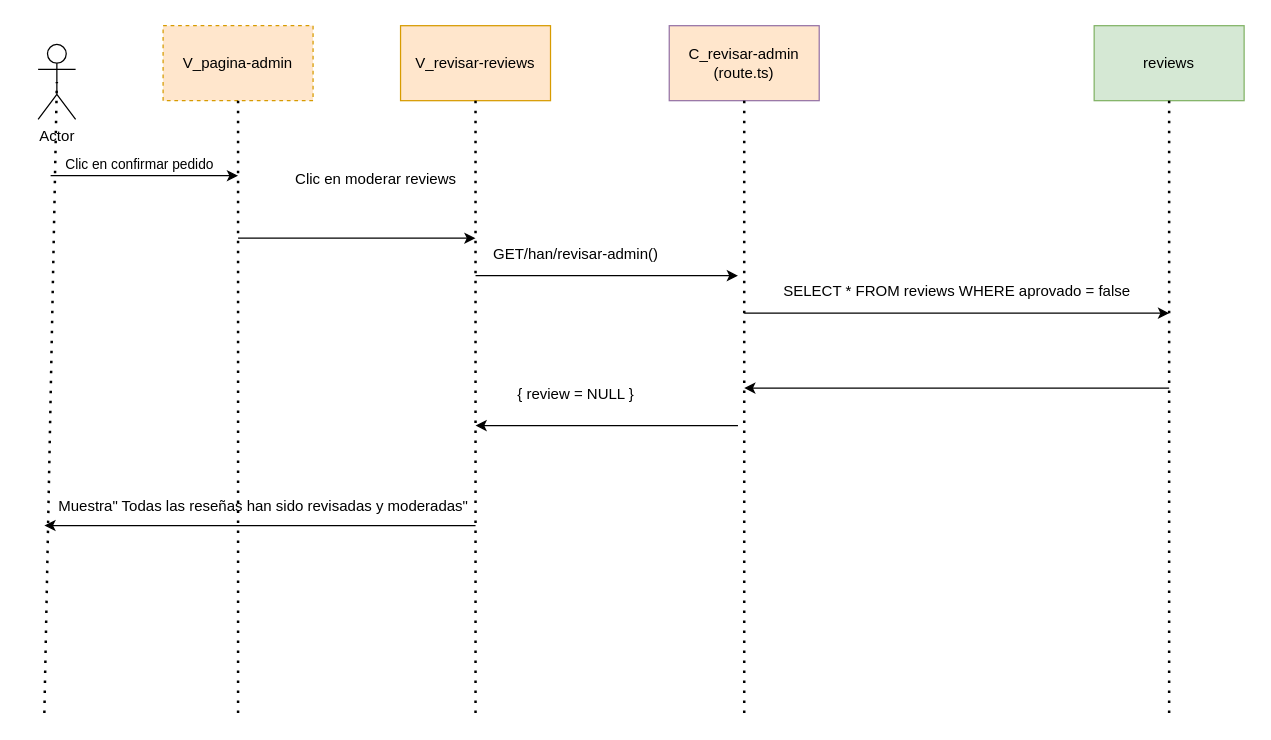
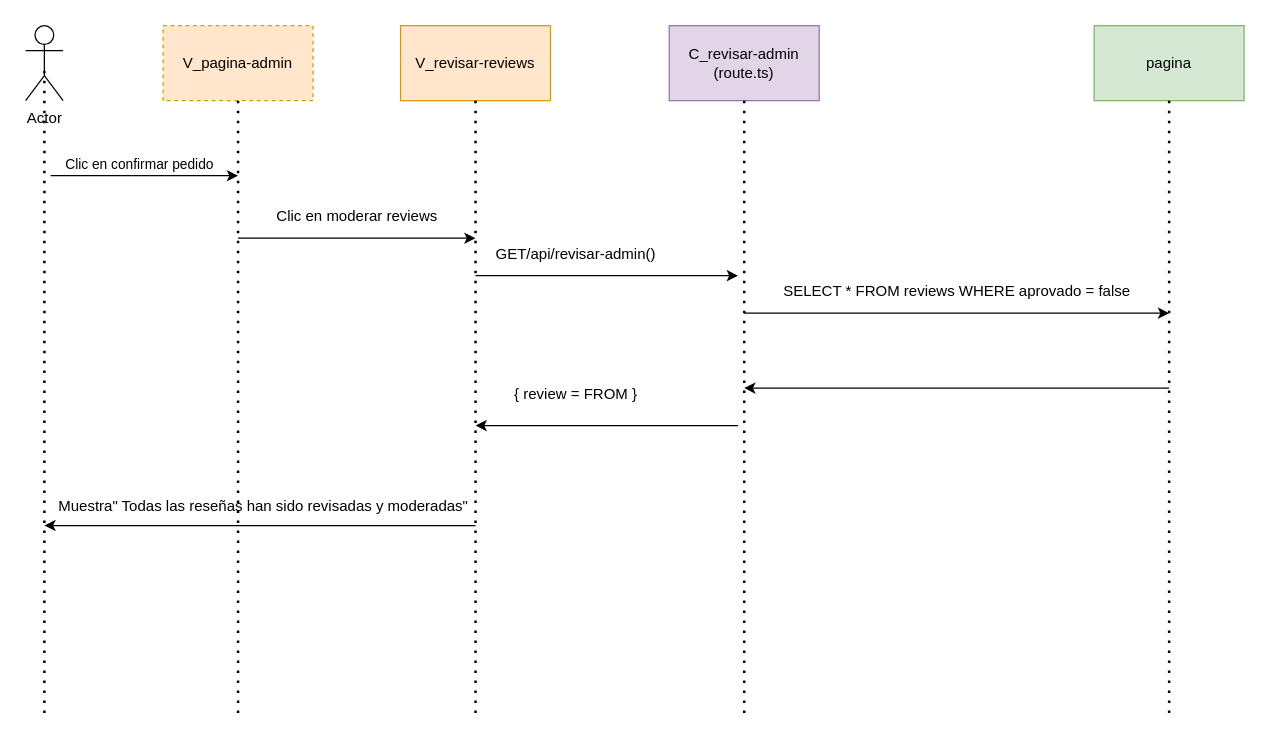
  <mxCell id="0" />
  <mxCell id="1" parent="0" />
  <mxCell id="2" value="V_pagina-admin" style="rounded=0;whiteSpace=wrap;html=1;fillColor=#ffe6cc;strokeColor=#d79b00;dashed=1;" vertex="1" parent="1"><mxGeometry x="130" y="20" width="120" height="60" as="geometry" /></mxCell>
- <mxCell id="3" value="&lt;div&gt;C_revisar-admin&lt;/div&gt;&lt;div&gt;(route.ts)&lt;/div&gt;" style="rounded=0;whiteSpace=wrap;html=1;fillColor=#ffe6cc;strokeColor=#9673a6;" vertex="1" parent="1"><mxGeometry x="535" y="20" width="120" height="60" as="geometry" /></mxCell>
- <mxCell id="4" value="reviews" style="rounded=0;whiteSpace=wrap;html=1;fillColor=#d5e8d4;strokeColor=#82b366;" vertex="1" parent="1"><mxGeometry x="875" y="20" width="120" height="60" as="geometry" /></mxCell>
- <mxCell id="5" value="Actor" style="shape=umlActor;verticalLabelPosition=bottom;verticalAlign=top;html=1;outlineConnect=0;" vertex="1" parent="1"><mxGeometry x="30" y="35" width="30" height="60" as="geometry" /></mxCell>
+ <mxCell id="3" value="&lt;div&gt;C_revisar-admin&lt;/div&gt;&lt;div&gt;(route.ts)&lt;/div&gt;" style="rounded=0;whiteSpace=wrap;html=1;fillColor=#e1d5e7;strokeColor=#9673a6;" vertex="1" parent="1"><mxGeometry x="535" y="20" width="120" height="60" as="geometry" /></mxCell>
+ <mxCell id="4" value="pagina" style="rounded=0;whiteSpace=wrap;html=1;fillColor=#d5e8d4;strokeColor=#82b366;" vertex="1" parent="1"><mxGeometry x="875" y="20" width="120" height="60" as="geometry" /></mxCell>
+ <mxCell id="5" value="Actor" style="shape=umlActor;verticalLabelPosition=bottom;verticalAlign=top;html=1;outlineConnect=0;" vertex="1" parent="1"><mxGeometry x="20" y="20" width="30" height="60" as="geometry" /></mxCell>
  <mxCell id="6" style="edgeStyle=orthogonalEdgeStyle;rounded=0;orthogonalLoop=1;jettySize=auto;html=1;exitX=0.5;exitY=1;exitDx=0;exitDy=0;" edge="1" parent="1" source="2" target="2"><mxGeometry relative="1" as="geometry" /></mxCell>
  <mxCell id="7" value="" style="endArrow=none;dashed=1;html=1;dashPattern=1 3;strokeWidth=2;rounded=0;entryX=0.5;entryY=0.5;entryDx=0;entryDy=0;entryPerimeter=0;" edge="1" parent="1" target="5"><mxGeometry width="50" height="50" relative="1" as="geometry"><mxPoint x="35" y="570" as="sourcePoint" /><mxPoint x="57" y="150" as="targetPoint" /></mxGeometry></mxCell>
  <mxCell id="8" value="" style="endArrow=none;dashed=1;html=1;dashPattern=1 3;strokeWidth=2;rounded=0;entryX=0.5;entryY=1;entryDx=0;entryDy=0;" edge="1" parent="1" target="3"><mxGeometry width="50" height="50" relative="1" as="geometry"><mxPoint x="595" y="570" as="sourcePoint" /><mxPoint x="835" y="350" as="targetPoint" /></mxGeometry></mxCell>
  <mxCell id="9" value="" style="endArrow=none;dashed=1;html=1;dashPattern=1 3;strokeWidth=2;rounded=0;entryX=0.5;entryY=1;entryDx=0;entryDy=0;" edge="1" parent="1" target="4"><mxGeometry width="50" height="50" relative="1" as="geometry"><mxPoint x="935" y="570" as="sourcePoint" /><mxPoint x="1005" y="350" as="targetPoint" /></mxGeometry></mxCell>
  <mxCell id="10" value="" style="endArrow=classic;html=1;rounded=0;" edge="1" parent="1"><mxGeometry width="50" height="50" relative="1" as="geometry"><mxPoint x="40" y="140" as="sourcePoint" /><mxPoint x="190" y="140" as="targetPoint" /></mxGeometry></mxCell>
  <mxCell id="11" value="Clic en confirmar pedido" style="edgeLabel;html=1;align=center;verticalAlign=middle;resizable=0;points=[];" connectable="0" vertex="1" parent="10"><mxGeometry x="-0.176" y="4" relative="1" as="geometry"><mxPoint x="8" y="-6" as="offset" /></mxGeometry></mxCell>
  <mxCell id="12" value="" style="endArrow=classic;html=1;rounded=0;" edge="1" parent="1"><mxGeometry width="50" height="50" relative="1" as="geometry"><mxPoint x="190" y="190" as="sourcePoint" /><mxPoint x="380" y="190" as="targetPoint" /></mxGeometry></mxCell>
- <mxCell id="13" value="Clic en moderar reviews" style="text;html=1;align=center;verticalAlign=middle;resizable=0;points=[];autosize=1;strokeColor=none;fillColor=none;" vertex="1" parent="1"><mxGeometry x="225" y="128" width="150" height="30" as="geometry" /></mxCell>
+ <mxCell id="13" value="Clic en moderar reviews" style="text;html=1;align=center;verticalAlign=middle;resizable=0;points=[];autosize=1;strokeColor=none;fillColor=none;" vertex="1" parent="1"><mxGeometry x="210" y="158" width="150" height="30" as="geometry" /></mxCell>
  <mxCell id="14" value="V_revisar-reviews" style="rounded=0;whiteSpace=wrap;html=1;fillColor=#ffe6cc;strokeColor=#d79b00;" vertex="1" parent="1"><mxGeometry x="320" y="20" width="120" height="60" as="geometry" /></mxCell>
  <mxCell id="15" value="" style="endArrow=none;dashed=1;html=1;dashPattern=1 3;strokeWidth=2;rounded=0;entryX=0.5;entryY=1;entryDx=0;entryDy=0;" edge="1" parent="1" target="14"><mxGeometry width="50" height="50" relative="1" as="geometry"><mxPoint x="380" y="570" as="sourcePoint" /><mxPoint x="410" y="220" as="targetPoint" /></mxGeometry></mxCell>
  <mxCell id="16" value="" style="endArrow=classic;html=1;rounded=0;" edge="1" parent="1"><mxGeometry width="50" height="50" relative="1" as="geometry"><mxPoint x="380" y="220" as="sourcePoint" /><mxPoint x="590" y="220" as="targetPoint" /></mxGeometry></mxCell>
- <mxCell id="17" value="GET/han/revisar-admin()" style="text;html=1;align=center;verticalAlign=middle;resizable=0;points=[];autosize=1;strokeColor=none;fillColor=none;" vertex="1" parent="1"><mxGeometry x="385" y="188" width="150" height="30" as="geometry" /></mxCell>
+ <mxCell id="17" value="GET/api/revisar-admin()" style="text;html=1;align=center;verticalAlign=middle;resizable=0;points=[];autosize=1;strokeColor=none;fillColor=none;" vertex="1" parent="1"><mxGeometry x="385" y="188" width="150" height="30" as="geometry" /></mxCell>
  <mxCell id="18" value="" style="endArrow=classic;html=1;rounded=0;" edge="1" parent="1"><mxGeometry width="50" height="50" relative="1" as="geometry"><mxPoint x="595" y="250" as="sourcePoint" /><mxPoint x="935" y="250" as="targetPoint" /></mxGeometry></mxCell>
  <mxCell id="19" value="SELECT * FROM reviews WHERE aprovado = false" style="text;html=1;align=center;verticalAlign=middle;resizable=0;points=[];autosize=1;strokeColor=none;fillColor=none;" vertex="1" parent="1"><mxGeometry x="615" y="218" width="300" height="30" as="geometry" /></mxCell>
  <mxCell id="20" value="" style="endArrow=classic;html=1;rounded=0;" edge="1" parent="1"><mxGeometry width="50" height="50" relative="1" as="geometry"><mxPoint x="935" y="310" as="sourcePoint" /><mxPoint x="595" y="310" as="targetPoint" /></mxGeometry></mxCell>
  <mxCell id="21" value="" style="endArrow=classic;html=1;rounded=0;" edge="1" parent="1"><mxGeometry width="50" height="50" relative="1" as="geometry"><mxPoint x="590" y="340" as="sourcePoint" /><mxPoint x="380" y="340" as="targetPoint" /></mxGeometry></mxCell>
- <mxCell id="22" value="{ review = NULL }" style="text;html=1;align=center;verticalAlign=middle;resizable=0;points=[];autosize=1;strokeColor=none;fillColor=none;" vertex="1" parent="1"><mxGeometry x="400" y="300" width="120" height="30" as="geometry" /></mxCell>
+ <mxCell id="22" value="{ review = FROM }" style="text;html=1;align=center;verticalAlign=middle;resizable=0;points=[];autosize=1;strokeColor=none;fillColor=none;" vertex="1" parent="1"><mxGeometry x="400" y="300" width="120" height="30" as="geometry" /></mxCell>
  <mxCell id="23" value="" style="endArrow=classic;html=1;rounded=0;" edge="1" parent="1"><mxGeometry width="50" height="50" relative="1" as="geometry"><mxPoint x="380" y="420" as="sourcePoint" /><mxPoint x="35" y="420" as="targetPoint" /></mxGeometry></mxCell>
  <mxCell id="24" value="Muestra&quot; Todas las reseñas han sido revisadas y moderadas&quot;" style="text;html=1;align=center;verticalAlign=middle;resizable=0;points=[];autosize=1;strokeColor=none;fillColor=none;" vertex="1" parent="1"><mxGeometry x="35" y="390" width="350" height="30" as="geometry" /></mxCell>
  <mxCell id="25" value="" style="endArrow=none;dashed=1;html=1;dashPattern=1 3;strokeWidth=2;rounded=0;entryX=0.5;entryY=1;entryDx=0;entryDy=0;" edge="1" parent="1" target="2"><mxGeometry width="50" height="50" relative="1" as="geometry"><mxPoint x="190" y="570" as="sourcePoint" /><mxPoint x="270" y="250" as="targetPoint" /></mxGeometry></mxCell>
